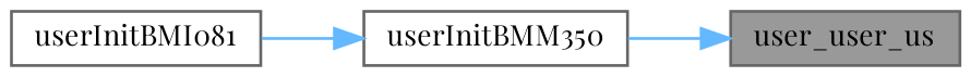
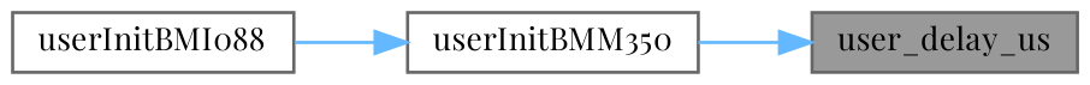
  digraph {
    fontname="Playfair Display"
    rankdir=RL
    node [color=grey40 fillcolor=white fontname="Playfair Display" fontsize=10 shape=box style=filled]
    edge [color=steelblue1 dir=back fontname="Playfair Display" fontsize=10 labelfontname=Helvetica labelfontsize=10 style=solid]
-   n1 [color=gray40 fillcolor=grey60 fontcolor=black height=0.2 label=user_user_us width=0.4]
+   n1 [color=gray40 fillcolor=grey60 fontcolor=black height=0.2 label=user_delay_us width=0.4]
    n2 [height=0.2 label=userInitBMM350 width=0.4]
-   n3 [height=0.2 label=userInitBMI081 width=0.4]
+   n3 [height=0.2 label=userInitBMI088 width=0.4]
    n1 -> n2
    n2 -> n3
  }
